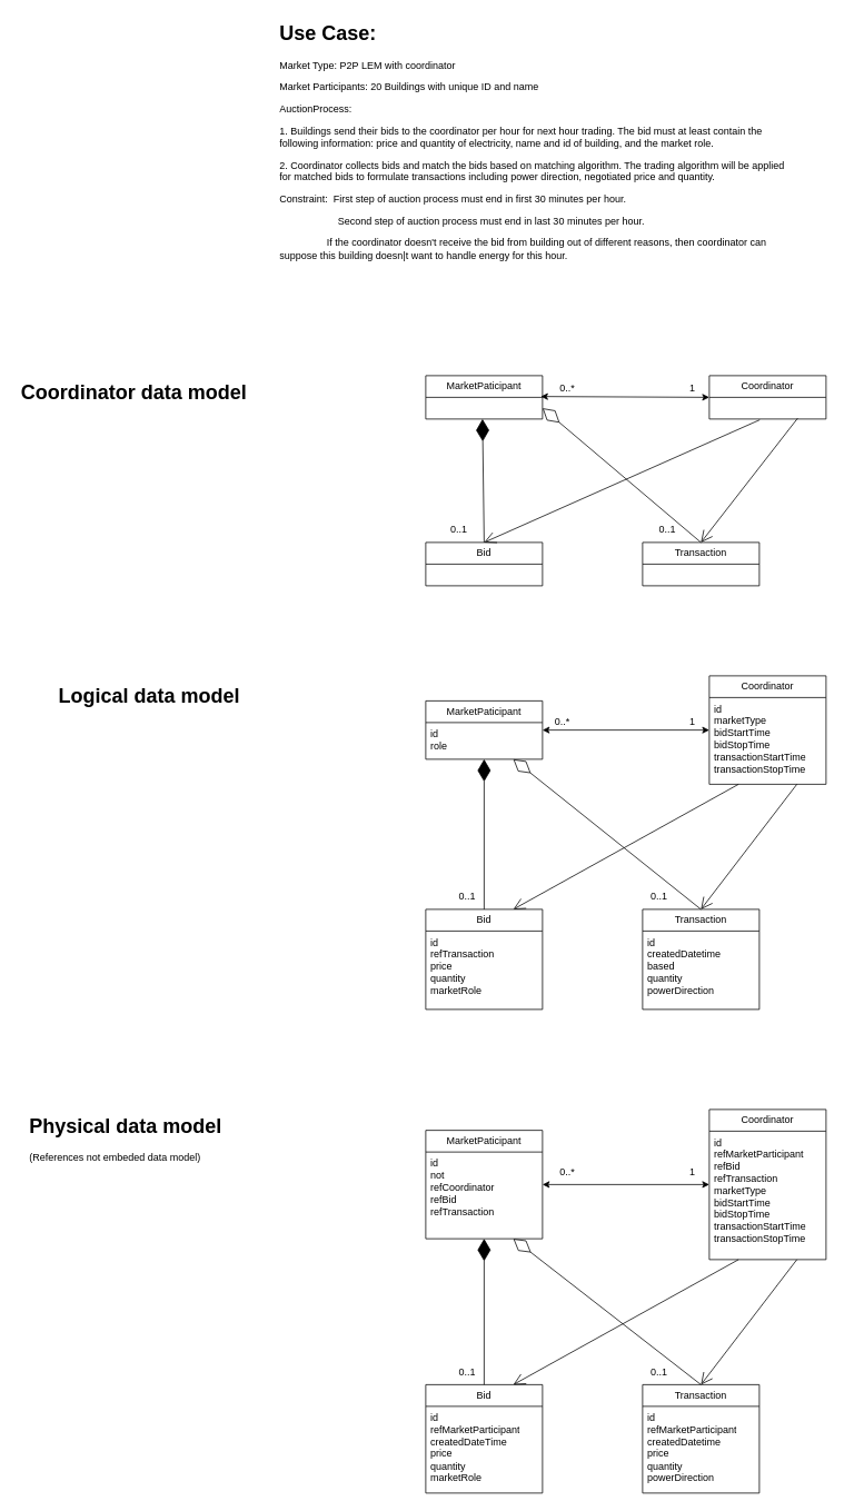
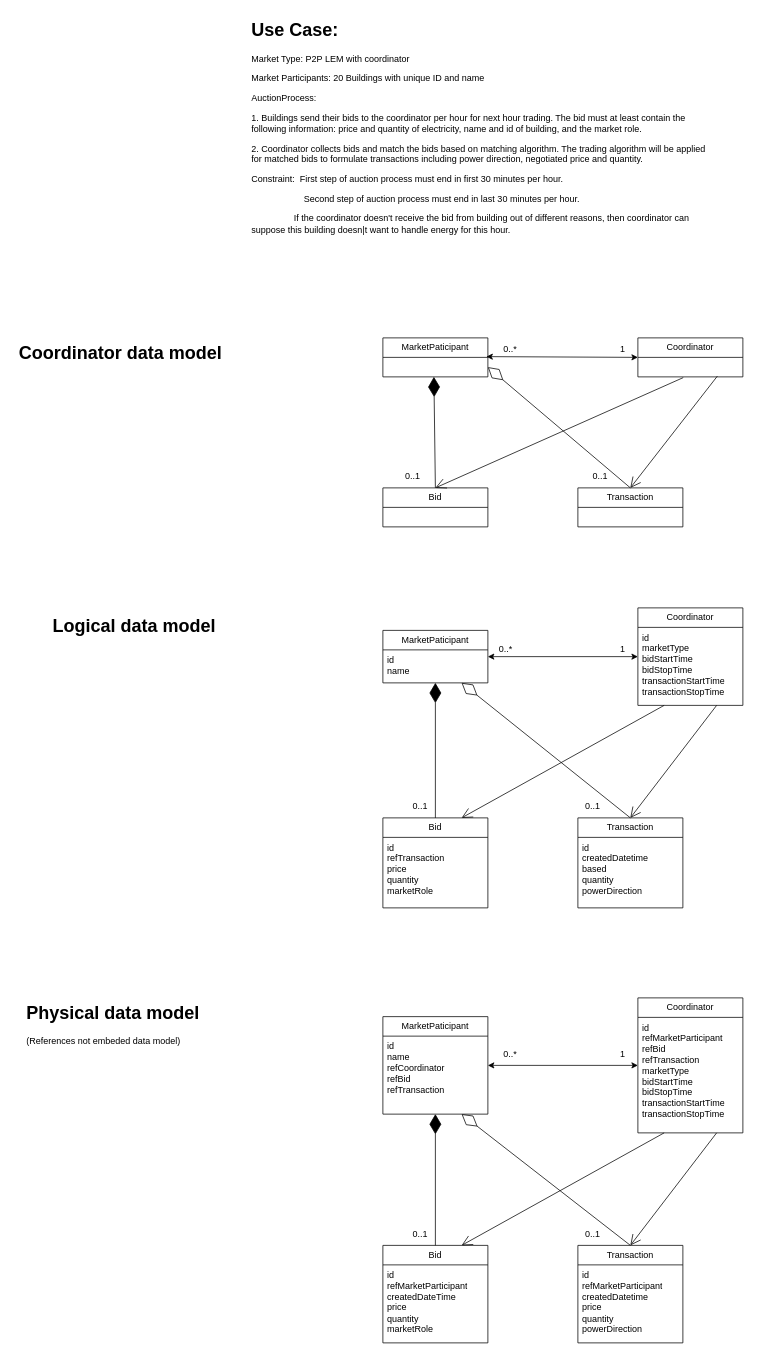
  <mxCell id="0" />
  <mxCell id="1" parent="0" />
  <mxCell id="2" value="&lt;h1&gt;Use Case:&lt;br&gt;&lt;/h1&gt;&lt;p&gt;Market Type: P2P LEM with coordinator&lt;/p&gt;&lt;p&gt;Market Participants: 20 Buildings with unique ID and name&lt;/p&gt;&lt;p&gt;AuctionProcess:&amp;nbsp;&lt;/p&gt;&lt;p&gt;1. Buildings send their bids to the coordinator per hour for next hour trading. The bid must at least contain the following information: price and quantity of electricity, name and id of building, and the market role.&lt;/p&gt;&lt;p&gt;2. Coordinator collects bids and match the bids based on matching algorithm. The trading algorithm will be applied for matched bids to formulate transactions including power direction, negotiated price and quantity.&lt;/p&gt;&lt;p&gt;Constraint:&amp;nbsp; First step of auction process must end in first 30 minutes per hour.&lt;/p&gt;&lt;p&gt;&lt;span style=&quot;white-space: pre;&quot;&gt;&#09;&lt;/span&gt;&lt;span style=&quot;white-space: pre;&quot;&gt;&#09;&lt;/span&gt;&amp;nbsp;&amp;nbsp;&amp;nbsp;&amp;nbsp; Second step of auction process must end in last 30 minutes per hour.&lt;br&gt;&lt;/p&gt;&lt;p&gt;&lt;span style=&quot;white-space: pre;&quot;&gt;&#09;&lt;/span&gt;&lt;span style=&quot;white-space: pre;&quot;&gt;&#09;&lt;/span&gt;&amp;nbsp;If the coordinator doesn't receive the bid from building out of different reasons, then coordinator can suppose this building doesn|t want to handle energy for this hour.&lt;br&gt;&lt;/p&gt;&lt;p&gt;&lt;br&gt;&lt;/p&gt;&lt;p&gt;&lt;br&gt;&lt;/p&gt;" style="text;html=1;strokeColor=none;fillColor=none;spacing=5;spacingTop=-20;whiteSpace=wrap;overflow=hidden;rounded=0;" vertex="1" parent="1"><mxGeometry x="330" y="20" width="619.57" height="300" as="geometry" /></mxCell>
  <mxCell id="3" value="MarketPaticipant" style="swimlane;fontStyle=0;childLayout=stackLayout;horizontal=1;startSize=26;fillColor=none;horizontalStack=0;resizeParent=1;resizeParentMax=0;resizeLast=0;collapsible=1;marginBottom=0;whiteSpace=wrap;html=1;" vertex="1" parent="1"><mxGeometry x="510" width="140" height="52" as="geometry" y="450"><mxRectangle x="120" y="30" width="130" height="30" as="alternateBounds" /></mxGeometry></mxCell>
  <mxCell id="4" value="&amp;nbsp;" style="text;strokeColor=none;fillColor=none;align=left;verticalAlign=top;spacingLeft=4;spacingRight=4;overflow=hidden;rotatable=0;points=[[0,0.5],[1,0.5]];portConstraint=eastwest;whiteSpace=wrap;html=1;" vertex="1" parent="3"><mxGeometry y="26" width="140" height="26" as="geometry" /></mxCell>
  <mxCell id="5" value="Coordinator" style="swimlane;fontStyle=0;childLayout=stackLayout;horizontal=1;startSize=26;fillColor=none;horizontalStack=0;resizeParent=1;resizeParentMax=0;resizeLast=0;collapsible=1;marginBottom=0;whiteSpace=wrap;html=1;" vertex="1" parent="1"><mxGeometry x="850" width="140" height="52" as="geometry" y="450"><mxRectangle x="120" y="30" width="130" height="30" as="alternateBounds" /></mxGeometry></mxCell>
  <mxCell id="6" value="&amp;nbsp;" style="text;strokeColor=none;fillColor=none;align=left;verticalAlign=top;spacingLeft=4;spacingRight=4;overflow=hidden;rotatable=0;points=[[0,0.5],[1,0.5]];portConstraint=eastwest;whiteSpace=wrap;html=1;" vertex="1" parent="5"><mxGeometry y="26" width="140" height="26" as="geometry" /></mxCell>
  <mxCell id="7" value="Bid" style="swimlane;fontStyle=0;childLayout=stackLayout;horizontal=1;startSize=26;fillColor=none;horizontalStack=0;resizeParent=1;resizeParentMax=0;resizeLast=0;collapsible=1;marginBottom=0;whiteSpace=wrap;html=1;" vertex="1" parent="1"><mxGeometry x="510" y="650" width="140" height="52" as="geometry"><mxRectangle x="120" y="30" width="130" height="30" as="alternateBounds" /></mxGeometry></mxCell>
  <mxCell id="8" value="Transaction" style="swimlane;fontStyle=0;childLayout=stackLayout;horizontal=1;startSize=26;fillColor=none;horizontalStack=0;resizeParent=1;resizeParentMax=0;resizeLast=0;collapsible=1;marginBottom=0;whiteSpace=wrap;html=1;" vertex="1" parent="1"><mxGeometry x="770" y="650" width="140" height="52" as="geometry"><mxRectangle x="120" y="30" width="130" height="30" as="alternateBounds" /></mxGeometry></mxCell>
  <mxCell id="9" value="&amp;nbsp;" style="text;strokeColor=none;fillColor=none;align=left;verticalAlign=top;spacingLeft=4;spacingRight=4;overflow=hidden;rotatable=0;points=[[0,0.5],[1,0.5]];portConstraint=eastwest;whiteSpace=wrap;html=1;" vertex="1" parent="8"><mxGeometry y="26" width="140" height="26" as="geometry" /></mxCell>
  <mxCell id="10" value="" style="endArrow=diamondThin;endFill=1;endSize=24;html=1;rounded=0;entryX=0.486;entryY=1;entryDx=0;entryDy=0;entryPerimeter=0;exitX=0.5;exitY=0;exitDx=0;exitDy=0;" edge="1" parent="1" source="7" target="4"><mxGeometry width="160" relative="1" as="geometry"><mxPoint x="620" y="490" as="sourcePoint" /><mxPoint x="780" y="490" as="targetPoint" /><Array as="points" /></mxGeometry></mxCell>
  <mxCell id="11" value="" style="endArrow=classic;startArrow=classic;html=1;rounded=0;exitX=0.986;exitY=-0.038;exitDx=0;exitDy=0;exitPerimeter=0;entryX=0;entryY=0.5;entryDx=0;entryDy=0;" edge="1" parent="1" source="4" target="5"><mxGeometry width="50" height="50" relative="1" as="geometry"><mxPoint x="750" y="520" as="sourcePoint" /><mxPoint x="780" y="510" as="targetPoint" /></mxGeometry></mxCell>
  <mxCell id="12" value="" style="endArrow=diamondThin;endFill=0;endSize=24;html=1;rounded=0;exitX=0.5;exitY=0;exitDx=0;exitDy=0;entryX=1;entryY=0.5;entryDx=0;entryDy=0;" edge="1" parent="1" source="8" target="4"><mxGeometry width="160" relative="1" as="geometry"><mxPoint x="620" y="490" as="sourcePoint" /><mxPoint x="660" y="540" as="targetPoint" /></mxGeometry></mxCell>
  <mxCell id="13" value="" style="endArrow=open;endFill=1;endSize=12;html=1;rounded=0;entryX=0.5;entryY=0;entryDx=0;entryDy=0;exitX=0.432;exitY=1.038;exitDx=0;exitDy=0;exitPerimeter=0;" edge="1" parent="1" source="6" target="7"><mxGeometry width="160" relative="1" as="geometry"><mxPoint x="810" y="520" as="sourcePoint" /><mxPoint x="780" y="490" as="targetPoint" /></mxGeometry></mxCell>
  <mxCell id="14" value="" style="endArrow=open;endFill=1;endSize=12;html=1;rounded=0;entryX=0.5;entryY=0;entryDx=0;entryDy=0;exitX=0.757;exitY=0.962;exitDx=0;exitDy=0;exitPerimeter=0;" edge="1" parent="1" source="6" target="8"><mxGeometry width="160" relative="1" as="geometry"><mxPoint x="870" y="540" as="sourcePoint" /><mxPoint x="780" y="490" as="targetPoint" /></mxGeometry></mxCell>
  <mxCell id="15" value="1" style="text;html=1;strokeColor=none;fillColor=none;align=center;verticalAlign=middle;whiteSpace=wrap;rounded=0;" vertex="1" parent="1"><mxGeometry x="820" width="20" height="30" as="geometry" y="450" /></mxCell>
  <mxCell id="16" value="0..*" style="text;html=1;strokeColor=none;fillColor=none;align=center;verticalAlign=middle;whiteSpace=wrap;rounded=0;" vertex="1" parent="1"><mxGeometry x="650" width="60" height="30" as="geometry" y="450" /></mxCell>
  <mxCell id="17" value="0..1" style="text;html=1;strokeColor=none;fillColor=none;align=center;verticalAlign=middle;whiteSpace=wrap;rounded=0;" vertex="1" parent="1"><mxGeometry x="540" y="620" width="20" height="30" as="geometry" /></mxCell>
  <mxCell id="18" value="0..1" style="text;html=1;strokeColor=none;fillColor=none;align=center;verticalAlign=middle;whiteSpace=wrap;rounded=0;" vertex="1" parent="1"><mxGeometry x="790" y="620" width="20" height="30" as="geometry" /></mxCell>
  <mxCell id="19" value="&lt;h1&gt;Coordinator data model&lt;/h1&gt;" style="text;html=1;strokeColor=none;fillColor=none;spacing=5;spacingTop=-20;whiteSpace=wrap;overflow=hidden;rounded=0;" vertex="1" parent="1"><mxGeometry x="20" width="320" height="80" as="geometry" y="450" /></mxCell>
  <mxCell id="20" value="&lt;h1&gt;Logical data model&lt;/h1&gt;" style="text;html=1;strokeColor=none;fillColor=none;spacing=5;spacingTop=-20;whiteSpace=wrap;overflow=hidden;rounded=0;" vertex="1" parent="1"><mxGeometry x="65" y="815" width="240" height="80" as="geometry" /></mxCell>
  <mxCell id="21" value="MarketPaticipant" style="swimlane;fontStyle=0;childLayout=stackLayout;horizontal=1;startSize=26;fillColor=none;horizontalStack=0;resizeParent=1;resizeParentMax=0;resizeLast=0;collapsible=1;marginBottom=0;whiteSpace=wrap;html=1;" vertex="1" parent="1"><mxGeometry x="510" y="840" width="140" height="70" as="geometry"><mxRectangle x="120" y="30" width="130" height="30" as="alternateBounds" /></mxGeometry></mxCell>
- <mxCell id="22" value="id&lt;br&gt;role" style="text;strokeColor=none;fillColor=none;align=left;verticalAlign=top;spacingLeft=4;spacingRight=4;overflow=hidden;rotatable=0;points=[[0,0.5],[1,0.5]];portConstraint=eastwest;whiteSpace=wrap;html=1;" vertex="1" parent="21"><mxGeometry y="26" width="140" height="44" as="geometry" /></mxCell>
+ <mxCell id="22" value="id&lt;br&gt;name" style="text;strokeColor=none;fillColor=none;align=left;verticalAlign=top;spacingLeft=4;spacingRight=4;overflow=hidden;rotatable=0;points=[[0,0.5],[1,0.5]];portConstraint=eastwest;whiteSpace=wrap;html=1;" vertex="1" parent="21"><mxGeometry y="26" width="140" height="44" as="geometry" /></mxCell>
  <mxCell id="23" value="Coordinator" style="swimlane;fontStyle=0;childLayout=stackLayout;horizontal=1;startSize=26;fillColor=none;horizontalStack=0;resizeParent=1;resizeParentMax=0;resizeLast=0;collapsible=1;marginBottom=0;whiteSpace=wrap;html=1;" vertex="1" parent="1"><mxGeometry x="850" y="810" width="140" height="130" as="geometry"><mxRectangle x="120" y="30" width="130" height="30" as="alternateBounds" /></mxGeometry></mxCell>
  <mxCell id="24" value="id&lt;br&gt;marketType&lt;br&gt;bidStartTime&lt;br&gt;bidStopTime&lt;br&gt;transactionStartTime&lt;br&gt;transactionStopTime" style="text;strokeColor=none;fillColor=none;align=left;verticalAlign=top;spacingLeft=4;spacingRight=4;overflow=hidden;rotatable=0;points=[[0,0.5],[1,0.5]];portConstraint=eastwest;whiteSpace=wrap;html=1;" vertex="1" parent="23"><mxGeometry y="26" width="140" height="104" as="geometry" /></mxCell>
  <mxCell id="25" value="Transaction" style="swimlane;fontStyle=0;childLayout=stackLayout;horizontal=1;startSize=26;fillColor=none;horizontalStack=0;resizeParent=1;resizeParentMax=0;resizeLast=0;collapsible=1;marginBottom=0;whiteSpace=wrap;html=1;" vertex="1" parent="1"><mxGeometry x="770" y="1090" width="140" height="120" as="geometry"><mxRectangle x="120" y="30" width="130" height="30" as="alternateBounds" /></mxGeometry></mxCell>
  <mxCell id="26" value="id&lt;br&gt;createdDatetime&lt;br&gt;based&lt;br&gt;quantity&lt;br&gt;powerDirection&lt;br&gt;" style="text;strokeColor=none;fillColor=none;align=left;verticalAlign=top;spacingLeft=4;spacingRight=4;overflow=hidden;rotatable=0;points=[[0,0.5],[1,0.5]];portConstraint=eastwest;whiteSpace=wrap;html=1;" vertex="1" parent="25"><mxGeometry y="26" width="140" height="94" as="geometry" /></mxCell>
  <mxCell id="27" value="" style="endArrow=diamondThin;endFill=1;endSize=24;html=1;rounded=0;entryX=0.5;entryY=1;entryDx=0;entryDy=0;exitX=0.5;exitY=0;exitDx=0;exitDy=0;" edge="1" parent="1" source="36" target="21"><mxGeometry width="160" relative="1" as="geometry"><mxPoint x="580" y="1010" as="sourcePoint" /><mxPoint x="780" y="850" as="targetPoint" /><Array as="points" /></mxGeometry></mxCell>
  <mxCell id="28" value="" style="endArrow=classic;startArrow=classic;html=1;rounded=0;entryX=0;entryY=0.5;entryDx=0;entryDy=0;exitX=1;exitY=0.5;exitDx=0;exitDy=0;" edge="1" parent="1" source="21" target="23"><mxGeometry width="50" height="50" relative="1" as="geometry"><mxPoint x="650" y="860" as="sourcePoint" /><mxPoint x="851.96" y="841.05" as="targetPoint" /></mxGeometry></mxCell>
  <mxCell id="29" value="" style="endArrow=diamondThin;endFill=0;endSize=24;html=1;rounded=0;exitX=0.5;exitY=0;exitDx=0;exitDy=0;entryX=0.75;entryY=1;entryDx=0;entryDy=0;" edge="1" parent="1" source="25" target="21"><mxGeometry width="160" relative="1" as="geometry"><mxPoint x="620" y="850" as="sourcePoint" /><mxPoint x="660" y="900" as="targetPoint" /></mxGeometry></mxCell>
  <mxCell id="30" value="" style="endArrow=open;endFill=1;endSize=12;html=1;rounded=0;entryX=0.75;entryY=0;entryDx=0;entryDy=0;exitX=0.25;exitY=1;exitDx=0;exitDy=0;" edge="1" parent="1" source="23" target="36"><mxGeometry width="160" relative="1" as="geometry"><mxPoint x="810" y="880" as="sourcePoint" /><mxPoint x="580" y="1010" as="targetPoint" /></mxGeometry></mxCell>
  <mxCell id="31" value="" style="endArrow=open;endFill=1;endSize=12;html=1;rounded=0;entryX=0.5;entryY=0;entryDx=0;entryDy=0;exitX=0.75;exitY=1;exitDx=0;exitDy=0;" edge="1" parent="1" source="23" target="25"><mxGeometry width="160" relative="1" as="geometry"><mxPoint x="870" y="900" as="sourcePoint" /><mxPoint x="780" y="850" as="targetPoint" /></mxGeometry></mxCell>
  <mxCell id="32" value="1" style="text;html=1;strokeColor=none;fillColor=none;align=center;verticalAlign=middle;whiteSpace=wrap;rounded=0;" vertex="1" parent="1"><mxGeometry x="820" y="850" width="20" height="30" as="geometry" /></mxCell>
  <mxCell id="33" value="0..*" style="text;html=1;strokeColor=none;fillColor=none;align=center;verticalAlign=middle;whiteSpace=wrap;rounded=0;" vertex="1" parent="1"><mxGeometry x="644" y="850" width="60" height="30" as="geometry" /></mxCell>
  <mxCell id="34" value="0..1" style="text;html=1;strokeColor=none;fillColor=none;align=center;verticalAlign=middle;whiteSpace=wrap;rounded=0;" vertex="1" parent="1"><mxGeometry x="550" y="1060" width="20" height="30" as="geometry" /></mxCell>
  <mxCell id="35" value="0..1" style="text;html=1;strokeColor=none;fillColor=none;align=center;verticalAlign=middle;whiteSpace=wrap;rounded=0;" vertex="1" parent="1"><mxGeometry x="780" y="1060" width="20" height="30" as="geometry" /></mxCell>
  <mxCell id="36" value="Bid" style="swimlane;fontStyle=0;childLayout=stackLayout;horizontal=1;startSize=26;fillColor=none;horizontalStack=0;resizeParent=1;resizeParentMax=0;resizeLast=0;collapsible=1;marginBottom=0;whiteSpace=wrap;html=1;" vertex="1" parent="1"><mxGeometry x="510" y="1090" width="140" height="120" as="geometry"><mxRectangle x="120" y="30" width="130" height="30" as="alternateBounds" /></mxGeometry></mxCell>
  <mxCell id="37" value="id&lt;br&gt;refTransaction&lt;br&gt;price&lt;br&gt;quantity&lt;br&gt;marketRole&lt;br&gt;" style="text;strokeColor=none;fillColor=none;align=left;verticalAlign=top;spacingLeft=4;spacingRight=4;overflow=hidden;rotatable=0;points=[[0,0.5],[1,0.5]];portConstraint=eastwest;whiteSpace=wrap;html=1;" vertex="1" parent="36"><mxGeometry y="26" width="140" height="94" as="geometry" /></mxCell>
  <mxCell id="38" value="&lt;h1&gt;Physical data model&lt;/h1&gt;&lt;div&gt;(References not embeded data model)&lt;/div&gt;" style="text;html=1;strokeColor=none;fillColor=none;spacing=5;spacingTop=-20;whiteSpace=wrap;overflow=hidden;rounded=0;" vertex="1" parent="1"><mxGeometry x="30" y="1330" width="260" height="80" as="geometry" /></mxCell>
  <mxCell id="39" value="MarketPaticipant" style="swimlane;fontStyle=0;childLayout=stackLayout;horizontal=1;startSize=26;fillColor=none;horizontalStack=0;resizeParent=1;resizeParentMax=0;resizeLast=0;collapsible=1;marginBottom=0;whiteSpace=wrap;html=1;" vertex="1" parent="1"><mxGeometry x="510" y="1355" width="140" height="130" as="geometry"><mxRectangle x="120" y="30" width="130" height="30" as="alternateBounds" /></mxGeometry></mxCell>
- <mxCell id="40" value="id&lt;br&gt;not&lt;br&gt;refCoordinator&lt;br&gt;refBid&lt;br&gt;refTransaction" style="text;strokeColor=none;fillColor=none;align=left;verticalAlign=top;spacingLeft=4;spacingRight=4;overflow=hidden;rotatable=0;points=[[0,0.5],[1,0.5]];portConstraint=eastwest;whiteSpace=wrap;html=1;" vertex="1" parent="39"><mxGeometry y="26" width="140" height="104" as="geometry" /></mxCell>
+ <mxCell id="40" value="id&lt;br&gt;name&lt;br&gt;refCoordinator&lt;br&gt;refBid&lt;br&gt;refTransaction" style="text;strokeColor=none;fillColor=none;align=left;verticalAlign=top;spacingLeft=4;spacingRight=4;overflow=hidden;rotatable=0;points=[[0,0.5],[1,0.5]];portConstraint=eastwest;whiteSpace=wrap;html=1;" vertex="1" parent="39"><mxGeometry y="26" width="140" height="104" as="geometry" /></mxCell>
  <mxCell id="41" value="Coordinator" style="swimlane;fontStyle=0;childLayout=stackLayout;horizontal=1;startSize=26;fillColor=none;horizontalStack=0;resizeParent=1;resizeParentMax=0;resizeLast=0;collapsible=1;marginBottom=0;whiteSpace=wrap;html=1;" vertex="1" parent="1"><mxGeometry x="850" y="1330" width="140" height="180" as="geometry"><mxRectangle x="120" y="30" width="130" height="30" as="alternateBounds" /></mxGeometry></mxCell>
  <mxCell id="42" value="id&lt;br&gt;refMarketParticipant&lt;br&gt;refBid&lt;br&gt;refTransaction&lt;br&gt;marketType&lt;br&gt;bidStartTime&lt;br&gt;bidStopTime&lt;br&gt;transactionStartTime&lt;br&gt;transactionStopTime" style="text;strokeColor=none;fillColor=none;align=left;verticalAlign=top;spacingLeft=4;spacingRight=4;overflow=hidden;rotatable=0;points=[[0,0.5],[1,0.5]];portConstraint=eastwest;whiteSpace=wrap;html=1;" vertex="1" parent="41"><mxGeometry y="26" width="140" height="154" as="geometry" /></mxCell>
  <mxCell id="43" value="Transaction" style="swimlane;fontStyle=0;childLayout=stackLayout;horizontal=1;startSize=26;fillColor=none;horizontalStack=0;resizeParent=1;resizeParentMax=0;resizeLast=0;collapsible=1;marginBottom=0;whiteSpace=wrap;html=1;" vertex="1" parent="1"><mxGeometry x="770" y="1660" width="140" height="130" as="geometry"><mxRectangle x="120" y="30" width="130" height="30" as="alternateBounds" /></mxGeometry></mxCell>
  <mxCell id="44" value="id&lt;br&gt;refMarketParticipant&lt;br&gt;createdDatetime&lt;br&gt;price&lt;br&gt;quantity&lt;br&gt;powerDirection" style="text;strokeColor=none;fillColor=none;align=left;verticalAlign=top;spacingLeft=4;spacingRight=4;overflow=hidden;rotatable=0;points=[[0,0.5],[1,0.5]];portConstraint=eastwest;whiteSpace=wrap;html=1;" vertex="1" parent="43"><mxGeometry y="26" width="140" height="104" as="geometry" /></mxCell>
  <mxCell id="45" value="" style="endArrow=diamondThin;endFill=1;endSize=24;html=1;rounded=0;entryX=0.5;entryY=1;entryDx=0;entryDy=0;exitX=0.5;exitY=0;exitDx=0;exitDy=0;" edge="1" parent="1" source="54" target="39"><mxGeometry width="160" relative="1" as="geometry"><mxPoint x="580" y="1530" as="sourcePoint" /><mxPoint x="780" y="1370" as="targetPoint" /><Array as="points" /></mxGeometry></mxCell>
  <mxCell id="46" value="" style="endArrow=classic;startArrow=classic;html=1;rounded=0;entryX=0;entryY=0.5;entryDx=0;entryDy=0;exitX=1;exitY=0.5;exitDx=0;exitDy=0;" edge="1" parent="1" source="39" target="41"><mxGeometry width="50" height="50" relative="1" as="geometry"><mxPoint x="650" y="1380" as="sourcePoint" /><mxPoint x="851.96" y="1361.05" as="targetPoint" /></mxGeometry></mxCell>
  <mxCell id="47" value="" style="endArrow=diamondThin;endFill=0;endSize=24;html=1;rounded=0;exitX=0.5;exitY=0;exitDx=0;exitDy=0;entryX=0.75;entryY=1;entryDx=0;entryDy=0;" edge="1" parent="1" source="43" target="39"><mxGeometry width="160" relative="1" as="geometry"><mxPoint x="620" y="1370" as="sourcePoint" /><mxPoint x="660" y="1420" as="targetPoint" /></mxGeometry></mxCell>
  <mxCell id="48" value="" style="endArrow=open;endFill=1;endSize=12;html=1;rounded=0;entryX=0.75;entryY=0;entryDx=0;entryDy=0;exitX=0.25;exitY=1;exitDx=0;exitDy=0;" edge="1" parent="1" source="41" target="54"><mxGeometry width="160" relative="1" as="geometry"><mxPoint x="810" y="1400" as="sourcePoint" /><mxPoint x="580" y="1530" as="targetPoint" /></mxGeometry></mxCell>
  <mxCell id="49" value="" style="endArrow=open;endFill=1;endSize=12;html=1;rounded=0;entryX=0.5;entryY=0;entryDx=0;entryDy=0;exitX=0.75;exitY=1;exitDx=0;exitDy=0;" edge="1" parent="1" source="41" target="43"><mxGeometry width="160" relative="1" as="geometry"><mxPoint x="870" y="1420" as="sourcePoint" /><mxPoint x="780" y="1370" as="targetPoint" /></mxGeometry></mxCell>
  <mxCell id="50" value="1" style="text;html=1;strokeColor=none;fillColor=none;align=center;verticalAlign=middle;whiteSpace=wrap;rounded=0;" vertex="1" parent="1"><mxGeometry x="820" y="1390" width="20" height="30" as="geometry" /></mxCell>
  <mxCell id="51" value="0..*" style="text;html=1;strokeColor=none;fillColor=none;align=center;verticalAlign=middle;whiteSpace=wrap;rounded=0;" vertex="1" parent="1"><mxGeometry x="650" y="1390" width="60" height="30" as="geometry" /></mxCell>
  <mxCell id="52" value="0..1" style="text;html=1;strokeColor=none;fillColor=none;align=center;verticalAlign=middle;whiteSpace=wrap;rounded=0;" vertex="1" parent="1"><mxGeometry x="550" y="1630" width="20" height="30" as="geometry" /></mxCell>
  <mxCell id="53" value="0..1" style="text;html=1;strokeColor=none;fillColor=none;align=center;verticalAlign=middle;whiteSpace=wrap;rounded=0;" vertex="1" parent="1"><mxGeometry x="780" y="1630" width="20" height="30" as="geometry" /></mxCell>
  <mxCell id="54" value="Bid" style="swimlane;fontStyle=0;childLayout=stackLayout;horizontal=1;startSize=26;fillColor=none;horizontalStack=0;resizeParent=1;resizeParentMax=0;resizeLast=0;collapsible=1;marginBottom=0;whiteSpace=wrap;html=1;" vertex="1" parent="1"><mxGeometry x="510" y="1660" width="140" height="130" as="geometry"><mxRectangle x="120" y="30" width="130" height="30" as="alternateBounds" /></mxGeometry></mxCell>
  <mxCell id="55" value="id&lt;br&gt;refMarketParticipant&lt;br&gt;createdDateTime&lt;br&gt;price&lt;br&gt;quantity&lt;br&gt;marketRole" style="text;strokeColor=none;fillColor=none;align=left;verticalAlign=top;spacingLeft=4;spacingRight=4;overflow=hidden;rotatable=0;points=[[0,0.5],[1,0.5]];portConstraint=eastwest;whiteSpace=wrap;html=1;" vertex="1" parent="54"><mxGeometry y="26" width="140" height="104" as="geometry" /></mxCell>
